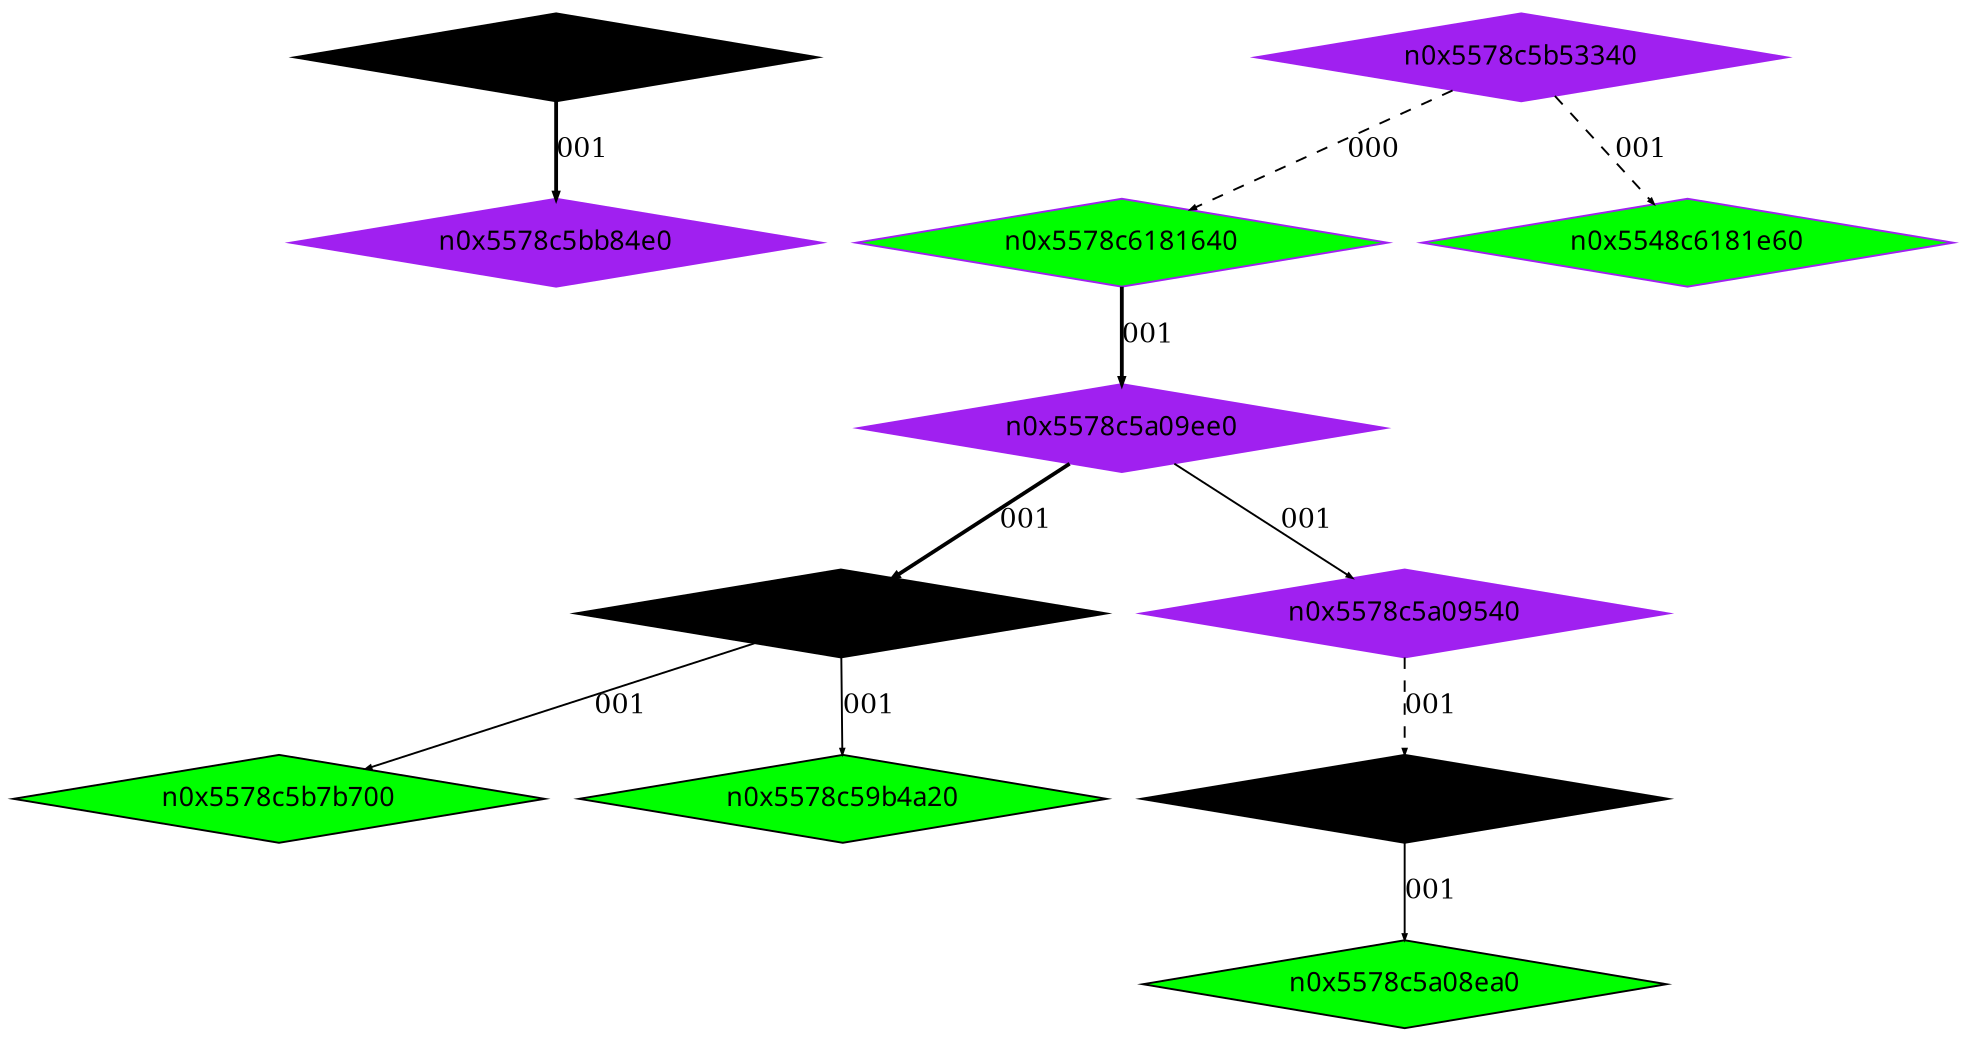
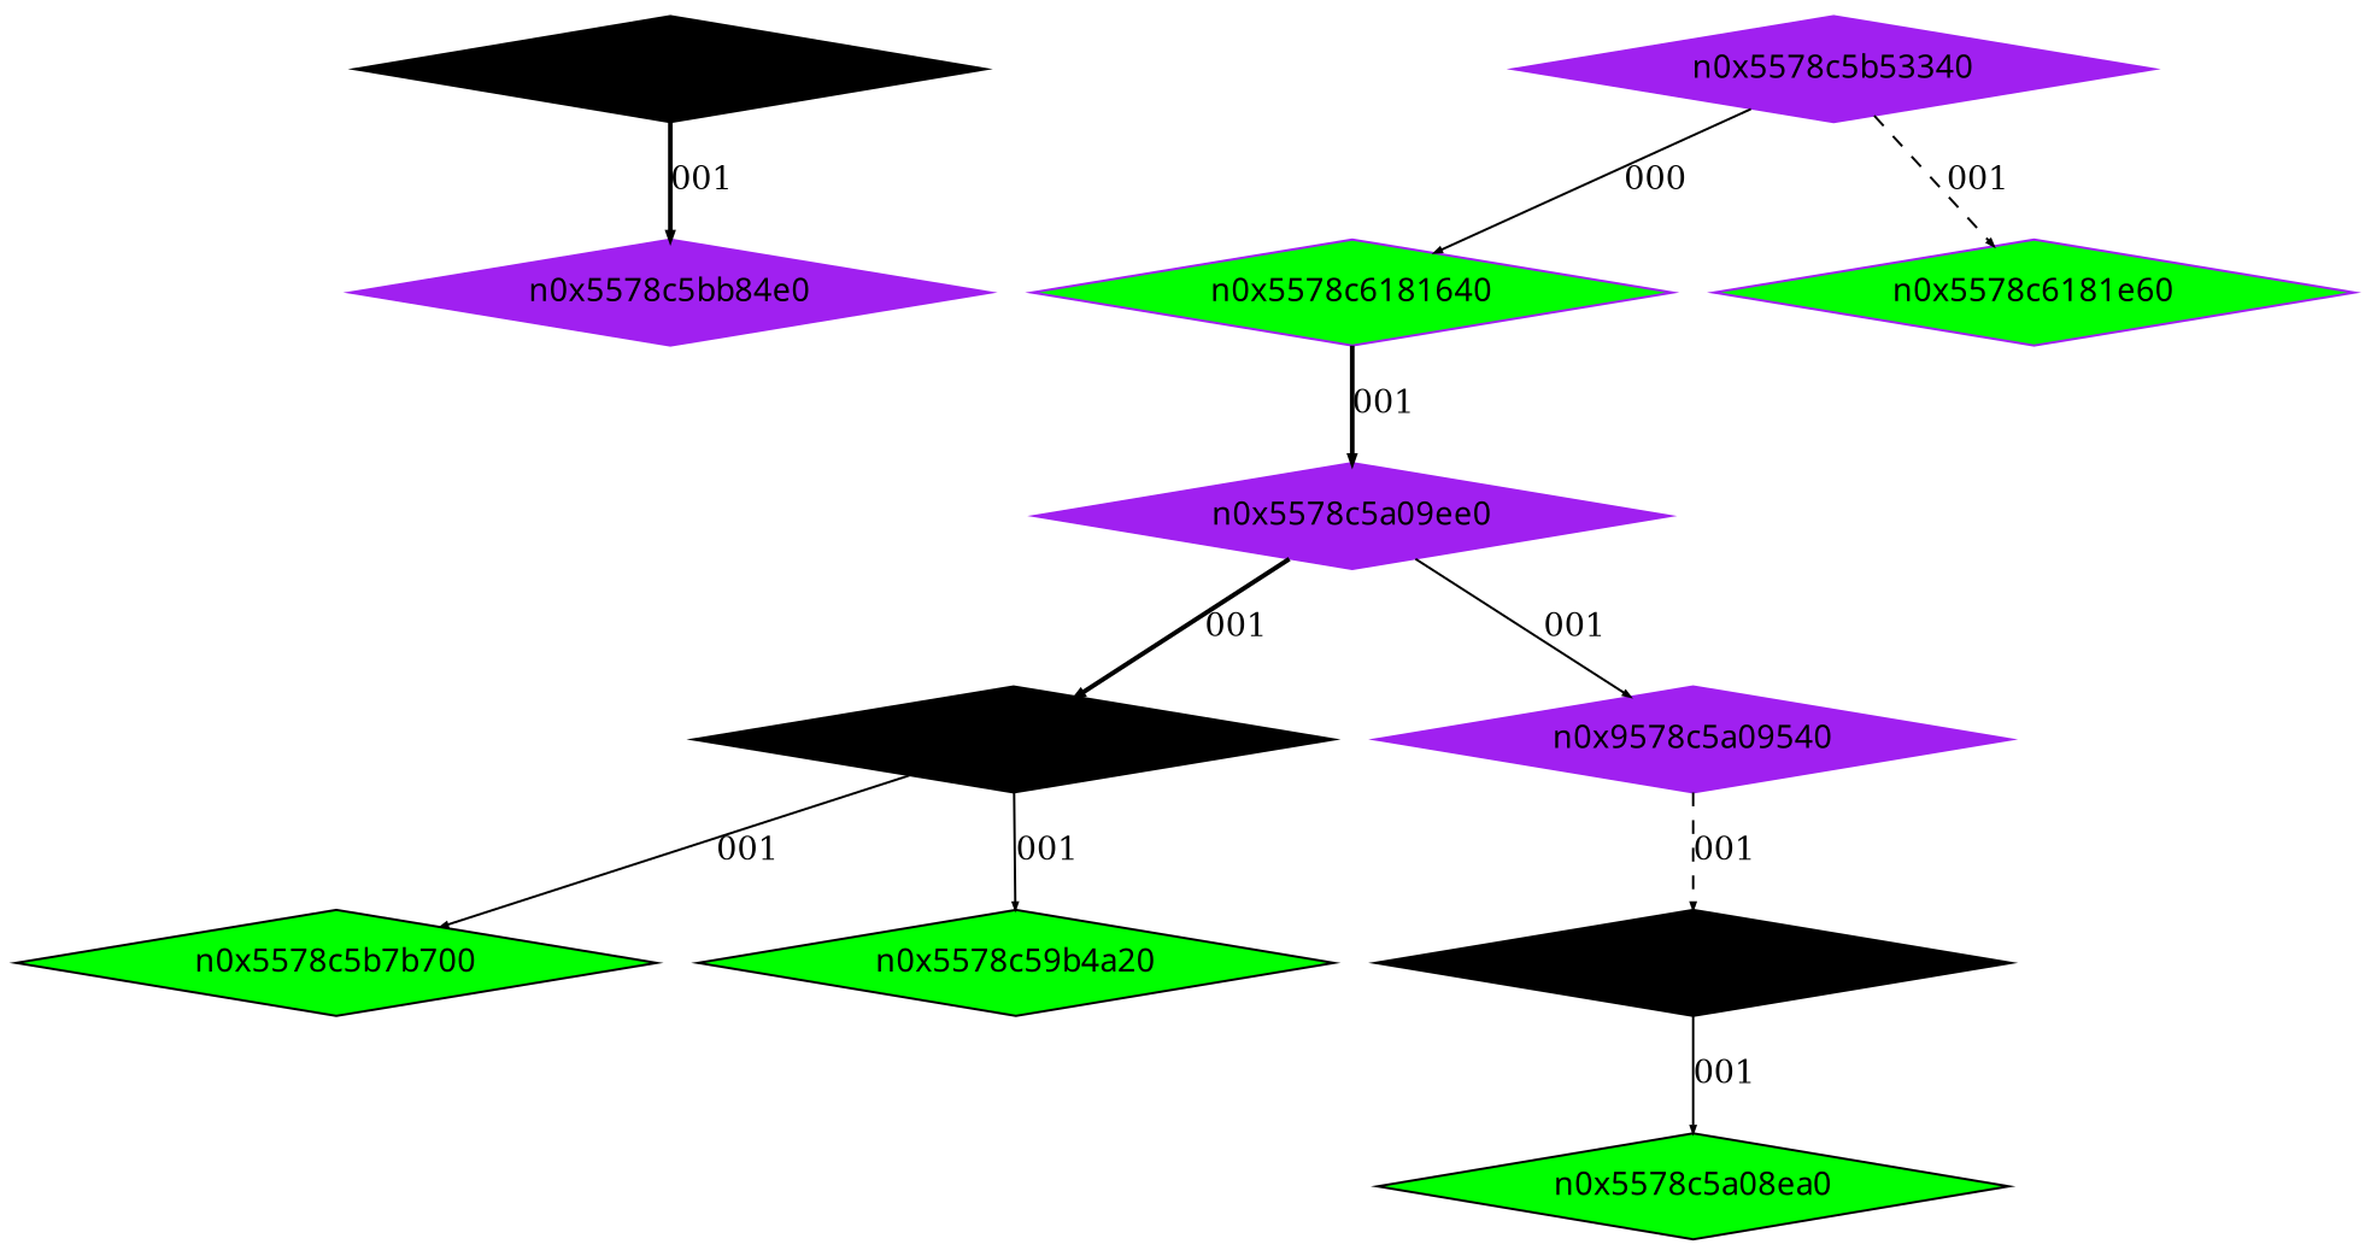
  digraph {
    node [color=black fontname=Terminus shape=diamond style=filled]
    edge [arrowsize=.3 style=solid]
    n0x5578c592c440 [height=.1 width=.1]
    n0x5578c5bb84e0 [color=purple height=.1 width=.1]
    n0x5578c5a09ee0 [color=purple height=.1 width=.1]
    n0x5578c5b09140 [height=.1 width=.1]
-   n0x5578c5a09540 [color=purple height=.1 width=.1]
+   n0x5578c5a09540 [color=purple height=.1 width=.1 label=n0x9578c5a09540]
    n0x5578c5b7b700 [fillcolor=green height=.1 width=.1]
    n0x5578c59b4a20 [fillcolor=green height=.1 width=.1]
    n0x5578c5b7b4a0 [height=.1 width=.1]
    n0x5578c5b53340 [color=purple height=.1 width=.1]
    n0x5578c6181640 [color=purple fillcolor=green height=.1 width=.1]
-   n0x5578c6181e60 [color=purple fillcolor=green height=.1 width=.1 label=n0x5548c6181e60]
+   n0x5578c6181e60 [color=purple fillcolor=green height=.1 width=.1]
    n0x5578c5a08ea0 [fillcolor=green height=.1 width=.1]
    n0x5578c592c440 -> n0x5578c5bb84e0 [label=001 style=bold]
    n0x5578c5a09ee0 -> n0x5578c5b09140 [label=001 style=bold]
    n0x5578c5a09ee0 -> n0x5578c5a09540 [label=001]
    n0x5578c5b09140 -> n0x5578c5b7b700 [label=001]
    n0x5578c5b09140 -> n0x5578c59b4a20 [label=001]
    n0x5578c5a09540 -> n0x5578c5b7b4a0 [label=001 style=dashed]
    n0x5578c5b7b4a0 -> n0x5578c5a08ea0 [label=001]
-   n0x5578c5b53340 -> n0x5578c6181640 [label=000 style=dashed]
+   n0x5578c5b53340 -> n0x5578c6181640 [label=000]
    n0x5578c5b53340 -> n0x5578c6181e60 [label=001 style=dashed]
    n0x5578c6181640 -> n0x5578c5a09ee0 [label=001 style=bold]
  }
